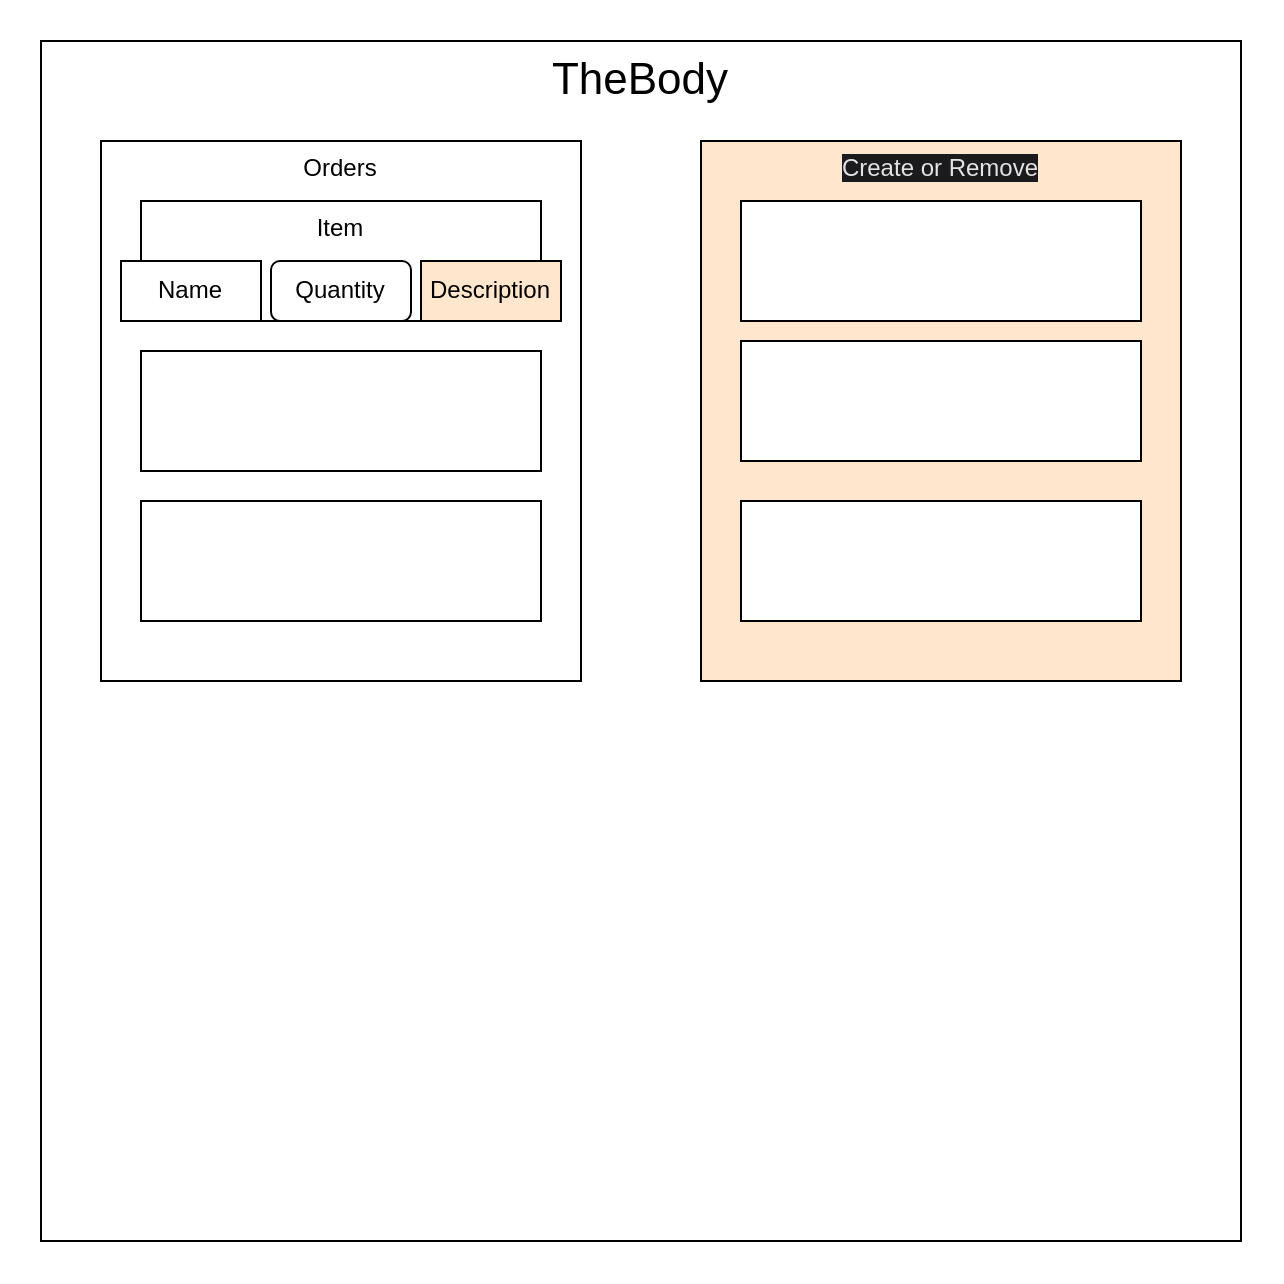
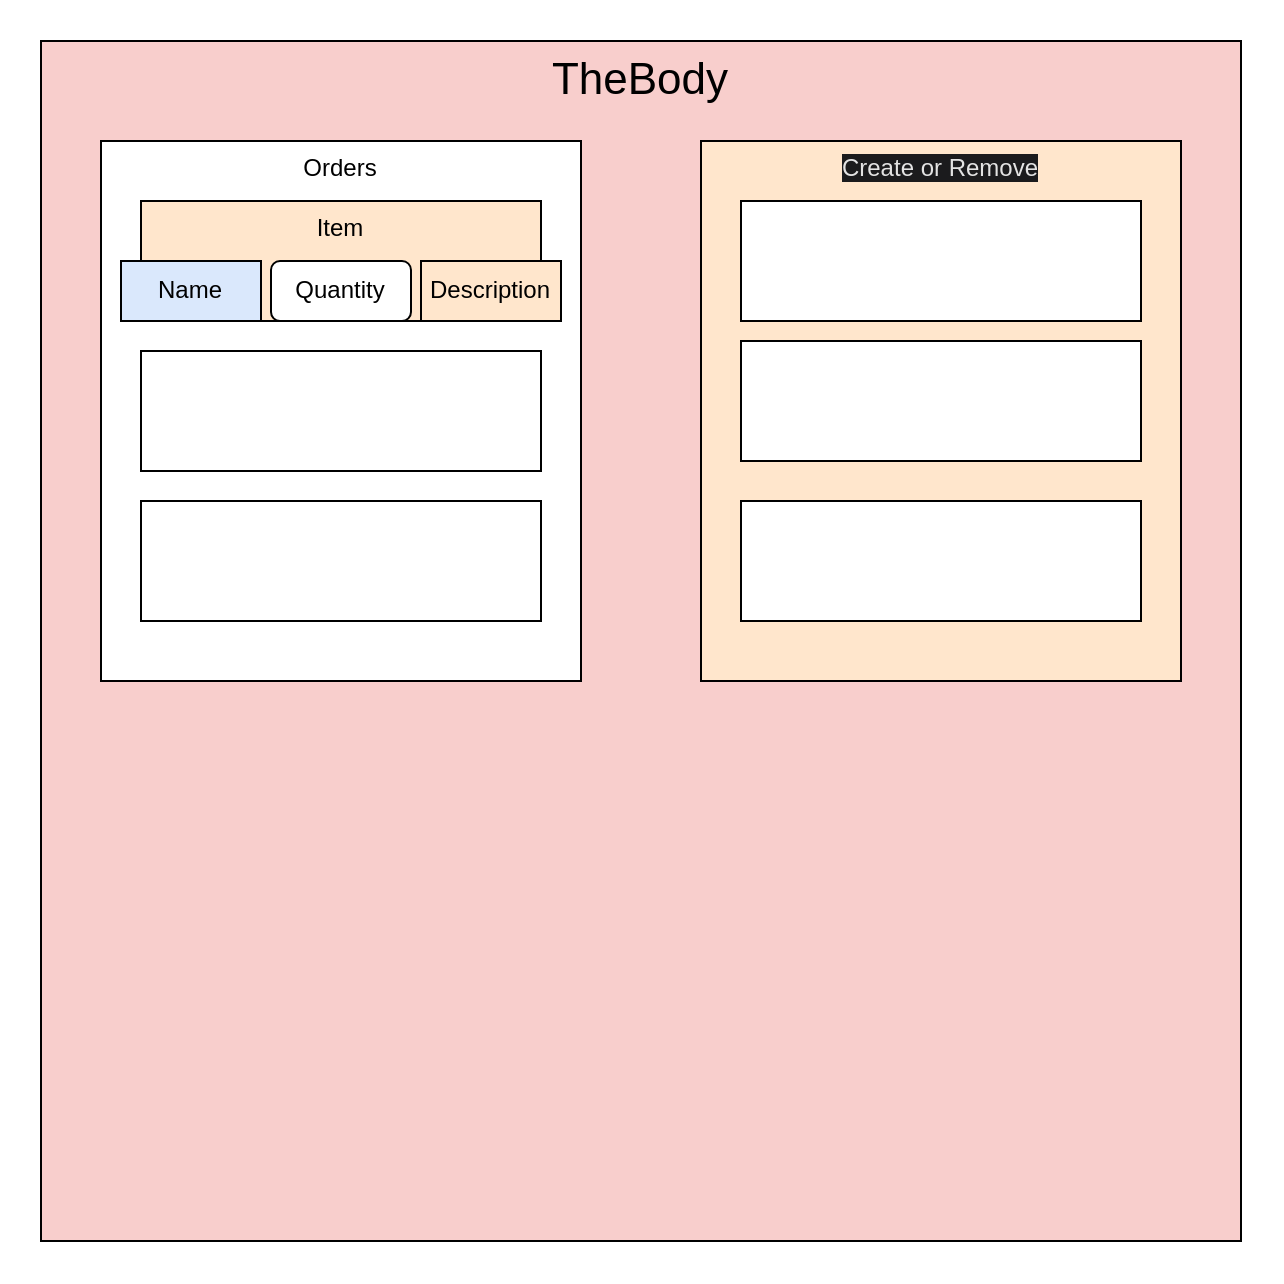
  <mxCell id="0" />
  <mxCell id="1" parent="0" />
- <mxCell id="2" value="TheBody" style="rounded=0;whiteSpace=wrap;html=1;verticalAlign=top;fontSize=22;" parent="1" vertex="1"><mxGeometry x="20" y="20" width="600" height="600" as="geometry" /></mxCell>
+ <mxCell id="2" value="TheBody" style="rounded=0;whiteSpace=wrap;html=1;verticalAlign=top;fontSize=22;fillColor=#f8cecc;" parent="1" vertex="1"><mxGeometry x="20" y="20" width="600" height="600" as="geometry" /></mxCell>
  <mxCell id="3" value="Orders" style="rounded=0;whiteSpace=wrap;html=1;verticalAlign=top;" parent="1" vertex="1"><mxGeometry x="50" y="70" width="240" height="270" as="geometry" /></mxCell>
  <mxCell id="4" value="&lt;span style=&quot;color: rgb(227, 227, 227); text-align: left; background-color: rgb(27, 27, 29);&quot;&gt;&lt;font style=&quot;font-size: 12px;&quot;&gt;Create or Remove&lt;/font&gt;&lt;/span&gt;" style="rounded=0;whiteSpace=wrap;html=1;verticalAlign=top;fillColor=#ffe6cc;" parent="1" vertex="1"><mxGeometry x="350" y="70" width="240" height="270" as="geometry" /></mxCell>
  <mxCell id="5" value="" style="rounded=0;whiteSpace=wrap;html=1;" parent="1" vertex="1"><mxGeometry x="70" y="175" width="200" height="60" as="geometry" /></mxCell>
  <mxCell id="6" value="" style="rounded=0;whiteSpace=wrap;html=1;" parent="1" vertex="1"><mxGeometry x="70" y="250" width="200" height="60" as="geometry" /></mxCell>
  <mxCell id="7" value="" style="rounded=0;whiteSpace=wrap;html=1;fontFamily=Helvetica;fontSize=12;" parent="1" vertex="1"><mxGeometry x="370" y="250" width="200" height="60" as="geometry" /></mxCell>
  <mxCell id="8" value="" style="rounded=0;whiteSpace=wrap;html=1;fontFamily=Helvetica;fontSize=12;" parent="1" vertex="1"><mxGeometry x="370" y="170" width="200" height="60" as="geometry" /></mxCell>
  <mxCell id="9" value="" style="rounded=0;whiteSpace=wrap;html=1;fontFamily=Helvetica;fontSize=12;" parent="1" vertex="1"><mxGeometry x="370" y="100" width="200" height="60" as="geometry" /></mxCell>
- <mxCell id="10" value="Item" style="rounded=0;whiteSpace=wrap;html=1;verticalAlign=top;" parent="1" vertex="1"><mxGeometry x="70" y="100" width="200" height="60" as="geometry" /></mxCell>
+ <mxCell id="10" value="Item" style="rounded=0;whiteSpace=wrap;html=1;verticalAlign=top;fillColor=#ffe6cc;" parent="1" vertex="1"><mxGeometry x="70" y="100" width="200" height="60" as="geometry" /></mxCell>
  <mxCell id="11" value="Quantity" style="whiteSpace=wrap;html=1;fontFamily=Helvetica;fontSize=12;rounded=1;" parent="1" vertex="1"><mxGeometry x="135" y="130" width="70" height="30" as="geometry" /></mxCell>
- <mxCell id="12" value="Name" style="rounded=0;whiteSpace=wrap;html=1;fontFamily=Helvetica;fontSize=12;" parent="1" vertex="1"><mxGeometry x="60" y="130" width="70" height="30" as="geometry" /></mxCell>
+ <mxCell id="12" value="Name" style="rounded=0;whiteSpace=wrap;html=1;fontFamily=Helvetica;fontSize=12;fillColor=#dae8fc;" parent="1" vertex="1"><mxGeometry x="60" y="130" width="70" height="30" as="geometry" /></mxCell>
  <mxCell id="13" value="Description" style="rounded=0;whiteSpace=wrap;html=1;fontFamily=Helvetica;fontSize=12;fillColor=#ffe6cc;" parent="1" vertex="1"><mxGeometry x="210" y="130" width="70" height="30" as="geometry" /></mxCell>
